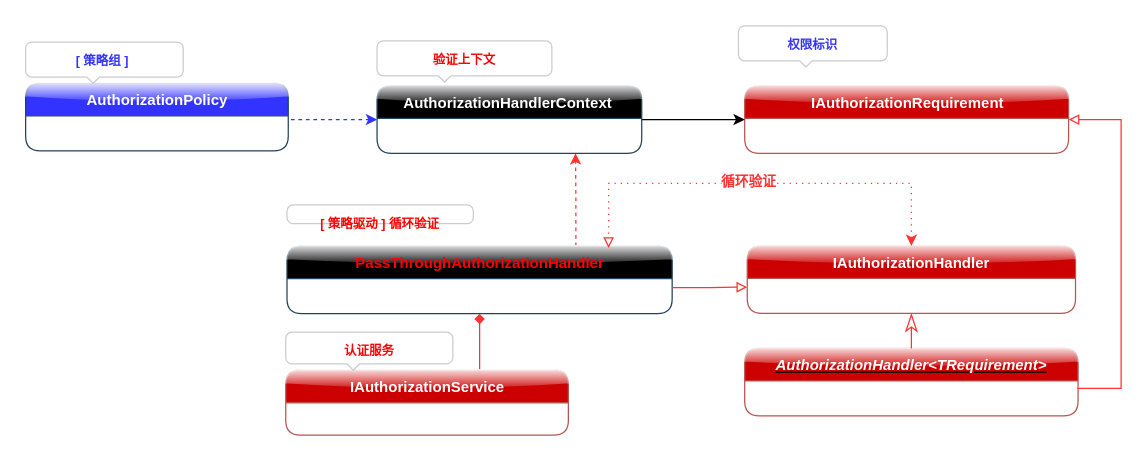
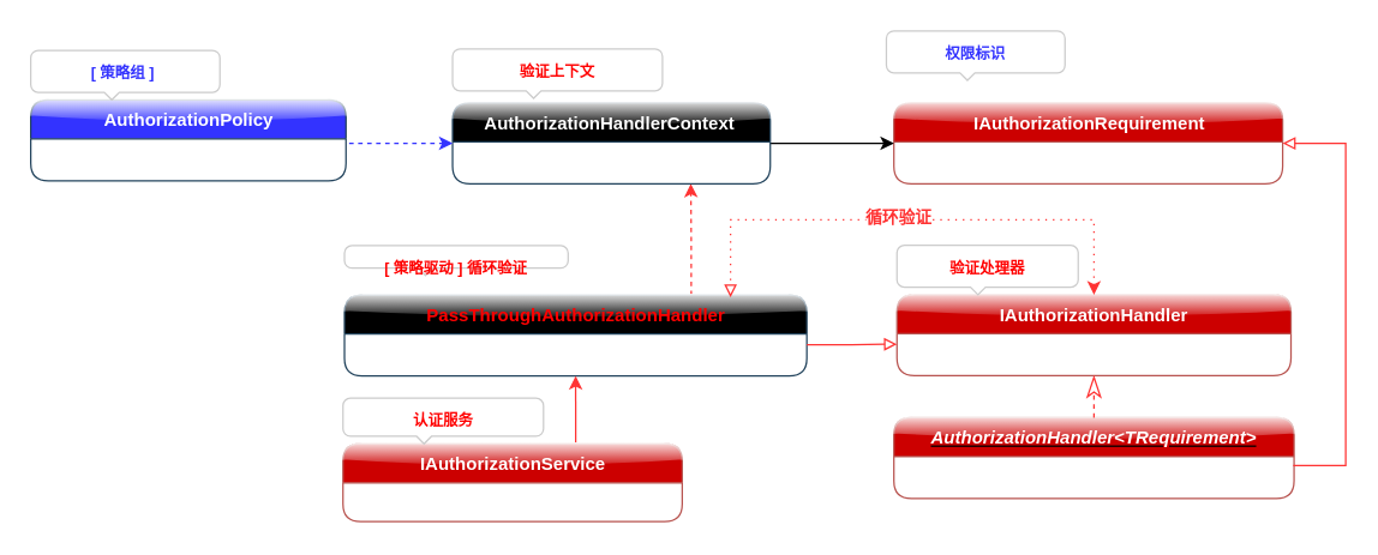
  <mxCell id="0" />
  <mxCell id="1" parent="0" />
  <mxCell id="2" value="" style="group;rounded=1;" parent="1" vertex="1" connectable="0"><mxGeometry x="549.79" y="111" width="315" height="197.5" as="geometry" /></mxCell>
  <mxCell id="3" value="&lt;div style=&quot;text-align: left&quot;&gt;&lt;font color=&quot;#ffffff&quot;&gt;IAuthorizationHandler&lt;/font&gt;&lt;br&gt;&lt;/div&gt;" style="swimlane;fontStyle=1;align=center;verticalAlign=top;childLayout=stackLayout;horizontal=1;startSize=26;horizontalStack=0;resizeParent=1;resizeParentMax=0;resizeLast=0;collapsible=1;marginBottom=0;html=1;strokeColor=#b85450;fillColor=#CC0000;glass=1;rounded=1;" parent="2" vertex="1"><mxGeometry x="47.254" y="85" width="262.5" height="54" as="geometry"><mxRectangle x="47.254" y="53" width="154" height="28" as="alternateBounds" /></mxGeometry></mxCell>
  <mxCell id="4" value="" style="text;strokeColor=none;fillColor=none;align=left;verticalAlign=middle;spacingTop=-1;spacingLeft=4;spacingRight=4;rotatable=0;labelPosition=right;points=[];portConstraint=eastwest;" parent="3" vertex="1"><mxGeometry y="26" width="262.5" height="14" as="geometry" /></mxCell>
  <mxCell id="5" value="" style="text;strokeColor=none;fillColor=none;align=left;verticalAlign=middle;spacingTop=-1;spacingLeft=4;spacingRight=4;rotatable=0;labelPosition=right;points=[];portConstraint=eastwest;" parent="3" vertex="1"><mxGeometry y="40" width="262.5" height="14" as="geometry" /></mxCell>
+ <mxCell id="6" value="&lt;b&gt;&lt;font color=&quot;#ff0000&quot;&gt;验证处理器&lt;/font&gt;&lt;/b&gt;" style="html=1;shadow=0;dashed=0;shape=mxgraph.bootstrap.popover;fillColor=#ffffff;strokeColor=#CCCCCC;dx=54;dy=5;rSize=5;whiteSpace=wrap;verticalAlign=top;spacing=10;fontSize=10;spacingLeft=0;align=center;spacingTop=-5;sketch=0;rounded=1;" parent="2" vertex="1"><mxGeometry x="47.254" y="52" width="120.75" height="33" as="geometry" /></mxCell>
  <mxCell id="7" value="&lt;div style=&quot;text-align: left&quot;&gt;&lt;font color=&quot;#ffffff&quot;&gt;AuthorizationHandler&amp;lt;TRequirement&amp;gt;&lt;/font&gt;&lt;br&gt;&lt;/div&gt;" style="swimlane;fontStyle=7;align=center;verticalAlign=top;childLayout=stackLayout;horizontal=1;startSize=26;horizontalStack=0;resizeParent=1;resizeParentMax=0;resizeLast=0;collapsible=1;marginBottom=0;html=1;strokeColor=#b85450;fillColor=#CC0000;glass=1;rounded=1;" parent="2" vertex="1"><mxGeometry x="45.21" y="167" width="266.58" height="54" as="geometry"><mxRectangle x="31.21" y="50.5" width="245" height="28" as="alternateBounds" /></mxGeometry></mxCell>
  <mxCell id="8" value="" style="text;strokeColor=none;fillColor=none;align=left;verticalAlign=middle;spacingTop=-1;spacingLeft=4;spacingRight=4;rotatable=0;labelPosition=right;points=[];portConstraint=eastwest;" parent="7" vertex="1"><mxGeometry y="26" width="266.58" height="14" as="geometry" /></mxCell>
  <mxCell id="9" value="" style="text;strokeColor=none;fillColor=none;align=left;verticalAlign=middle;spacingTop=-1;spacingLeft=4;spacingRight=4;rotatable=0;labelPosition=right;points=[];portConstraint=eastwest;" parent="7" vertex="1"><mxGeometry y="40" width="266.58" height="14" as="geometry" /></mxCell>
- <mxCell id="10" value="" style="endArrow=classicThin;endFill=0;endSize=12;html=1;startSize=6;strokeColor=#FF3333;exitX=0.5;exitY=0;exitDx=0;exitDy=0;entryX=0.5;entryY=1;entryDx=0;entryDy=0;" parent="2" source="7" target="3" edge="1"><mxGeometry width="160" relative="1" as="geometry"><mxPoint x="87.21" y="-25" as="sourcePoint" /><mxPoint x="192.21" y="129" as="targetPoint" /></mxGeometry></mxCell>
+ <mxCell id="10" value="" style="endArrow=classicThin;endFill=0;endSize=12;html=1;startSize=6;strokeColor=#FF3333;exitX=0.5;exitY=0;exitDx=0;exitDy=0;entryX=0.5;entryY=1;entryDx=0;entryDy=0;dashed=1;" parent="2" source="7" target="3" edge="1"><mxGeometry width="160" relative="1" as="geometry"><mxPoint x="87.21" y="-25" as="sourcePoint" /><mxPoint x="192.21" y="129" as="targetPoint" /></mxGeometry></mxCell>
  <mxCell id="11" style="edgeStyle=orthogonalEdgeStyle;rounded=0;orthogonalLoop=1;jettySize=auto;html=1;exitX=0.75;exitY=0;exitDx=0;exitDy=0;entryX=0.75;entryY=1;entryDx=0;entryDy=0;dashed=1;strokeColor=#FF3333;" parent="1" source="12" target="26" edge="1"><mxGeometry relative="1" as="geometry"><mxPoint x="455" y="132" as="targetPoint" /></mxGeometry></mxCell>
  <mxCell id="12" value="&lt;font color=&quot;#ff0000&quot;&gt;PassThroughAuthorizationHandler&lt;/font&gt;" style="swimlane;fontStyle=1;align=center;verticalAlign=top;childLayout=stackLayout;horizontal=1;startSize=26;horizontalStack=0;resizeParent=1;resizeParentMax=0;resizeLast=0;collapsible=1;marginBottom=0;html=1;strokeColor=#23445d;glass=1;fillColor=#000000;rounded=1;" parent="1" vertex="1"><mxGeometry x="229" y="196.25" width="308" height="54" as="geometry"><mxRectangle x="54" y="323.25" width="224" height="28" as="alternateBounds" /></mxGeometry></mxCell>
  <mxCell id="13" value="" style="text;strokeColor=none;fillColor=none;align=left;verticalAlign=middle;spacingTop=-1;spacingLeft=4;spacingRight=4;rotatable=0;labelPosition=right;points=[];portConstraint=eastwest;" parent="12" vertex="1"><mxGeometry y="26" width="308" height="14" as="geometry" /></mxCell>
  <mxCell id="14" value="" style="text;strokeColor=none;fillColor=none;align=left;verticalAlign=middle;spacingTop=-1;spacingLeft=4;spacingRight=4;rotatable=0;labelPosition=right;points=[];portConstraint=eastwest;" parent="12" vertex="1"><mxGeometry y="40" width="308" height="14" as="geometry" /></mxCell>
  <mxCell id="15" value="&lt;b&gt;&lt;font color=&quot;#ff0000&quot;&gt;[ 策略驱动 ] 循环验证&lt;/font&gt;&lt;/b&gt;" style="html=1;shadow=0;dashed=0;shape=mxgraph.bootstrap.popover;fillColor=#ffffff;strokeColor=#CCCCCC;dx=54;dy=5;rSize=5;whiteSpace=wrap;verticalAlign=top;spacing=10;fontSize=10;spacingLeft=0;align=center;spacingTop=-5;sketch=0;rounded=1;" parent="1" vertex="1"><mxGeometry x="229" y="163.25" width="149" height="20" as="geometry" /></mxCell>
  <mxCell id="16" value="&lt;div style=&quot;text-align: left&quot;&gt;&lt;font color=&quot;#ffffff&quot;&gt;IAuthorizationRequirement&lt;/font&gt;&lt;br&gt;&lt;/div&gt;" style="swimlane;fontStyle=1;align=center;verticalAlign=top;childLayout=stackLayout;horizontal=1;startSize=26;horizontalStack=0;resizeParent=1;resizeParentMax=0;resizeLast=0;collapsible=1;marginBottom=0;html=1;strokeColor=#b85450;fillColor=#CC0000;glass=1;rounded=1;" parent="1" vertex="1"><mxGeometry x="595" y="68" width="259" height="54" as="geometry"><mxRectangle x="420" y="195" width="182" height="28" as="alternateBounds" /></mxGeometry></mxCell>
  <mxCell id="17" value="" style="text;strokeColor=none;fillColor=none;align=left;verticalAlign=middle;spacingTop=-1;spacingLeft=4;spacingRight=4;rotatable=0;labelPosition=right;points=[];portConstraint=eastwest;" parent="16" vertex="1"><mxGeometry y="26" width="259" height="14" as="geometry" /></mxCell>
  <mxCell id="18" value="" style="text;strokeColor=none;fillColor=none;align=left;verticalAlign=middle;spacingTop=-1;spacingLeft=4;spacingRight=4;rotatable=0;labelPosition=right;points=[];portConstraint=eastwest;" parent="16" vertex="1"><mxGeometry y="40" width="259" height="14" as="geometry" /></mxCell>
  <mxCell id="19" value="&lt;font color=&quot;#3333ff&quot;&gt;&lt;b&gt;权限标识&lt;/b&gt;&lt;/font&gt;" style="html=1;shadow=0;dashed=0;shape=mxgraph.bootstrap.popover;fillColor=#ffffff;strokeColor=#CCCCCC;dx=54;dy=5;rSize=5;whiteSpace=wrap;verticalAlign=top;spacing=10;fontSize=10;spacingLeft=0;align=center;spacingTop=-5;sketch=0;rounded=1;" parent="1" vertex="1"><mxGeometry x="590" y="20" width="119" height="33" as="geometry" /></mxCell>
- <mxCell id="20" style="edgeStyle=orthogonalEdgeStyle;rounded=0;orthogonalLoop=1;jettySize=auto;html=1;exitX=0.686;exitY=0.036;exitDx=0;exitDy=0;strokeColor=#FF3333;fontColor=#FF3333;startArrow=none;startFill=0;endArrow=diamond;endFill=1;entryX=0.5;entryY=1;entryDx=0;entryDy=0;exitPerimeter=0;" parent="1" source="21" target="12" edge="1"><mxGeometry relative="1" as="geometry"><mxPoint x="539" y="335" as="targetPoint" /></mxGeometry></mxCell>
+ <mxCell id="20" style="edgeStyle=orthogonalEdgeStyle;rounded=0;orthogonalLoop=1;jettySize=auto;html=1;exitX=0.686;exitY=0.036;exitDx=0;exitDy=0;strokeColor=#FF3333;fontColor=#FF3333;startArrow=none;startFill=0;endArrow=classic;endFill=1;entryX=0.5;entryY=1;entryDx=0;entryDy=0;exitPerimeter=0;" parent="1" source="21" target="12" edge="1"><mxGeometry relative="1" as="geometry"><mxPoint x="539" y="335" as="targetPoint" /></mxGeometry></mxCell>
  <mxCell id="21" value="&lt;div style=&quot;text-align: left&quot;&gt;&lt;font color=&quot;#ffffff&quot;&gt;IAuthorizationService&lt;/font&gt;&lt;br&gt;&lt;/div&gt;" style="swimlane;fontStyle=1;align=center;verticalAlign=top;childLayout=stackLayout;horizontal=1;startSize=26;horizontalStack=0;resizeParent=1;resizeParentMax=0;resizeLast=0;collapsible=1;marginBottom=0;html=1;strokeColor=#b85450;fillColor=#CC0000;glass=1;rounded=1;" parent="1" vertex="1"><mxGeometry x="228" y="295.45" width="226" height="51.832" as="geometry"><mxRectangle x="-667.623" y="193.447" width="203" height="28" as="alternateBounds" /></mxGeometry></mxCell>
  <mxCell id="22" value="" style="text;strokeColor=none;fillColor=none;align=left;verticalAlign=middle;spacingTop=-1;spacingLeft=4;spacingRight=4;rotatable=0;labelPosition=right;points=[];portConstraint=eastwest;" parent="21" vertex="1"><mxGeometry y="26" width="226" height="12.916" as="geometry" /></mxCell>
  <mxCell id="23" value="" style="text;strokeColor=none;fillColor=none;align=left;verticalAlign=middle;spacingTop=-1;spacingLeft=4;spacingRight=4;rotatable=0;labelPosition=right;points=[];portConstraint=eastwest;" parent="21" vertex="1"><mxGeometry y="38.916" width="226" height="12.916" as="geometry" /></mxCell>
  <mxCell id="24" value="&lt;b&gt;&lt;font color=&quot;#ff0000&quot;&gt;认证服务&lt;/font&gt;&lt;/b&gt;" style="html=1;shadow=0;dashed=0;shape=mxgraph.bootstrap.popover;fillColor=#ffffff;strokeColor=#CCCCCC;dx=54;dy=5;rSize=5;whiteSpace=wrap;verticalAlign=top;spacing=10;fontSize=10;spacingLeft=0;align=center;spacingTop=-5;sketch=0;rounded=1;" parent="1" vertex="1"><mxGeometry x="228" y="265" width="133.58" height="30.45" as="geometry" /></mxCell>
  <mxCell id="25" style="edgeStyle=orthogonalEdgeStyle;rounded=0;orthogonalLoop=1;jettySize=auto;html=1;entryX=0;entryY=0.5;entryDx=0;entryDy=0;" parent="1" source="26" target="16" edge="1"><mxGeometry relative="1" as="geometry"><mxPoint x="546" y="94" as="targetPoint" /></mxGeometry></mxCell>
  <mxCell id="26" value="&lt;font color=&quot;#ffffff&quot;&gt;AuthorizationHandlerContext&amp;nbsp;&lt;/font&gt;" style="swimlane;fontStyle=1;align=center;verticalAlign=top;childLayout=stackLayout;horizontal=1;startSize=26;horizontalStack=0;resizeParent=1;resizeParentMax=0;resizeLast=0;collapsible=1;marginBottom=0;html=1;strokeColor=#23445d;glass=1;fillColor=#000000;rounded=1;" parent="1" vertex="1"><mxGeometry x="300.997" y="68" width="211.667" height="54" as="geometry"><mxRectangle x="125.997" y="195" width="63" height="28" as="alternateBounds" /></mxGeometry></mxCell>
  <mxCell id="27" value="" style="text;strokeColor=none;fillColor=none;align=left;verticalAlign=middle;spacingTop=-1;spacingLeft=4;spacingRight=4;rotatable=0;labelPosition=right;points=[];portConstraint=eastwest;" parent="26" vertex="1"><mxGeometry y="26" width="211.667" height="14" as="geometry" /></mxCell>
  <mxCell id="28" value="" style="text;strokeColor=none;fillColor=none;align=left;verticalAlign=middle;spacingTop=-1;spacingLeft=4;spacingRight=4;rotatable=0;labelPosition=right;points=[];portConstraint=eastwest;" parent="26" vertex="1"><mxGeometry y="40" width="211.667" height="14" as="geometry" /></mxCell>
  <mxCell id="29" value="&lt;b&gt;&lt;font color=&quot;#ff0000&quot;&gt;验证上下文&lt;/font&gt;&lt;/b&gt;" style="html=1;shadow=0;dashed=0;shape=mxgraph.bootstrap.popover;fillColor=#ffffff;strokeColor=#CCCCCC;dx=54;dy=5;rSize=5;whiteSpace=wrap;verticalAlign=top;spacing=10;fontSize=10;spacingLeft=0;align=center;spacingTop=-5;sketch=0;rounded=1;" parent="1" vertex="1"><mxGeometry x="301" y="32" width="139.83" height="33" as="geometry" /></mxCell>
  <mxCell id="30" style="edgeStyle=orthogonalEdgeStyle;rounded=0;orthogonalLoop=1;jettySize=auto;html=1;strokeColor=#FF3333;endArrow=block;endFill=0;" parent="1" source="13" target="4" edge="1"><mxGeometry relative="1" as="geometry" /></mxCell>
  <mxCell id="31" style="edgeStyle=orthogonalEdgeStyle;rounded=0;orthogonalLoop=1;jettySize=auto;html=1;strokeColor=#FF3333;endArrow=block;endFill=0;entryX=0.835;entryY=0.027;entryDx=0;entryDy=0;entryPerimeter=0;exitX=0.5;exitY=0;exitDx=0;exitDy=0;dashed=1;startArrow=classic;startFill=1;dashPattern=1 4;" parent="1" source="3" target="12" edge="1"><mxGeometry relative="1" as="geometry"><mxPoint x="504" y="160" as="targetPoint" /><Array as="points"><mxPoint x="728" y="146" /><mxPoint x="486" y="146" /></Array></mxGeometry></mxCell>
  <mxCell id="32" value="&lt;b&gt;&lt;font color=&quot;#ff3333&quot;&gt;循环验证&lt;/font&gt;&lt;/b&gt;" style="edgeLabel;html=1;align=center;verticalAlign=middle;resizable=0;points=[];" parent="31" vertex="1" connectable="0"><mxGeometry x="0.189" y="-3" relative="1" as="geometry"><mxPoint x="23" y="1" as="offset" /></mxGeometry></mxCell>
  <mxCell id="33" style="edgeStyle=orthogonalEdgeStyle;rounded=0;orthogonalLoop=1;jettySize=auto;html=1;strokeColor=#FF3333;fontColor=#FF3333;startArrow=none;startFill=0;endArrow=block;endFill=0;entryX=1;entryY=0.5;entryDx=0;entryDy=0;exitX=0.998;exitY=0.429;exitDx=0;exitDy=0;exitPerimeter=0;" parent="1" source="8" target="16" edge="1"><mxGeometry relative="1" as="geometry"><mxPoint x="910" y="97" as="targetPoint" /><Array as="points"><mxPoint x="896" y="310" /><mxPoint x="896" y="95" /></Array></mxGeometry></mxCell>
  <mxCell id="34" style="edgeStyle=orthogonalEdgeStyle;rounded=0;orthogonalLoop=1;jettySize=auto;html=1;exitX=1.01;exitY=0.214;exitDx=0;exitDy=0;strokeColor=#3333FF;fontColor=#FF3333;startArrow=none;startFill=0;endArrow=classic;endFill=1;dashed=1;exitPerimeter=0;entryX=0;entryY=0.5;entryDx=0;entryDy=0;" parent="1" source="36" target="26" edge="1"><mxGeometry relative="1" as="geometry"><mxPoint x="238" y="48" as="targetPoint" /></mxGeometry></mxCell>
  <mxCell id="35" value="&lt;font color=&quot;#ffffff&quot;&gt;AuthorizationPolicy&lt;/font&gt;" style="swimlane;fontStyle=1;align=center;verticalAlign=top;childLayout=stackLayout;horizontal=1;startSize=26;horizontalStack=0;resizeParent=1;resizeParentMax=0;resizeLast=0;collapsible=1;marginBottom=0;html=1;strokeColor=#23445d;glass=1;fillColor=#3333FF;rounded=1;" parent="1" vertex="1"><mxGeometry x="20" y="66" width="210.0" height="54" as="geometry"><mxRectangle x="-14.7" y="58" width="140" height="28" as="alternateBounds" /></mxGeometry></mxCell>
  <mxCell id="36" value="" style="text;strokeColor=none;fillColor=none;align=left;verticalAlign=middle;spacingTop=-1;spacingLeft=4;spacingRight=4;rotatable=0;labelPosition=right;points=[];portConstraint=eastwest;" parent="35" vertex="1"><mxGeometry y="26" width="210.0" height="14" as="geometry" /></mxCell>
  <mxCell id="37" value="" style="text;strokeColor=none;fillColor=none;align=left;verticalAlign=middle;spacingTop=-1;spacingLeft=4;spacingRight=4;rotatable=0;labelPosition=right;points=[];portConstraint=eastwest;" parent="35" vertex="1"><mxGeometry y="40" width="210.0" height="14" as="geometry" /></mxCell>
  <mxCell id="38" value="&lt;b&gt;&lt;font color=&quot;#3333ff&quot;&gt;[ 策略组 ]&amp;nbsp;&lt;/font&gt;&lt;/b&gt;" style="html=1;shadow=0;dashed=0;shape=mxgraph.bootstrap.popover;fillColor=#ffffff;strokeColor=#CCCCCC;dx=54;dy=5;rSize=5;whiteSpace=wrap;verticalAlign=top;spacing=10;fontSize=10;spacingLeft=0;align=center;spacingTop=-5;sketch=0;rounded=1;" parent="1" vertex="1"><mxGeometry x="20" y="33" width="126" height="33" as="geometry" /></mxCell>
